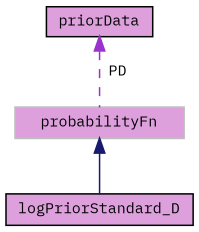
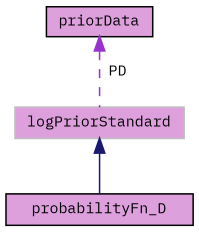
  digraph {
    fontname="IBM Plex Mono"
    node [color=black fillcolor=plum fontname="IBM Plex Mono" fontsize=10 shape=record style=filled]
    edge [dir=back fontname="IBM Plex Mono" fontsize=10 labelfontname=Helvetica labelfontsize=10]
-   n1 [fontcolor=black height=0.2 label=logPriorStandard_D width=0.4]
-   n2 [color=grey75 height=0.2 label=probabilityFn width=0.4]
+   n1 [fontcolor=black height=0.2 label=probabilityFn_D width=0.4]
+   n2 [color=grey75 height=0.2 label=logPriorStandard width=0.4]
    n3 [height=0.2 label=priorData width=0.4]
    n2 -> n1 [color=midnightblue style=solid]
    n3 -> n2 [color=darkorchid3 label=" PD" style=dashed]
  }
